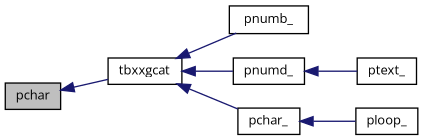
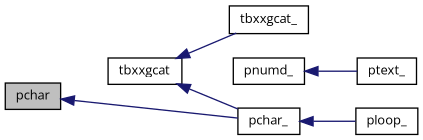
  digraph {
    fontname="Open Sans"
    rankdir=LR
    node [color=black fillcolor=white fontname="Open Sans" fontsize=10 shape=record style=filled]
    edge [color=midnightblue dir=back fontname="Open Sans" fontsize=10 labelfontname=Helvetica labelfontsize=10 style=solid]
    n1 [fillcolor=grey75 fontcolor=black height=0.2 label=pchar width=0.4]
    n2 [height=0.2 label=tbxxgcat width=0.4]
-   n3 [height=0.2 label=pnumb_ width=0.4]
+   n3 [height=0.2 label=tbxxgcat_ width=0.4]
    n4 [height=0.2 label=pnumd_ width=0.4]
    n5 [height=0.2 label=pchar_ width=0.4]
    n6 [height=0.2 label=ptext_ width=0.4]
    n7 [height=0.2 label=ploop_ width=0.4]
-   n1 -> n2
+   n1 -> n5
    n2 -> n3
-   n2 -> n4
    n2 -> n5
    n4 -> n6
    n5 -> n7
  }
